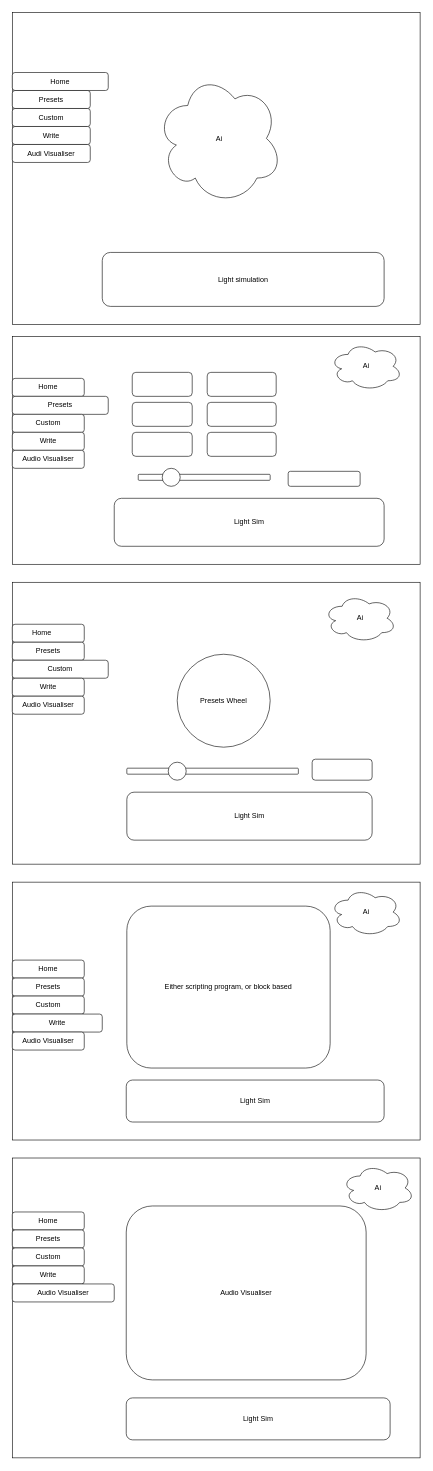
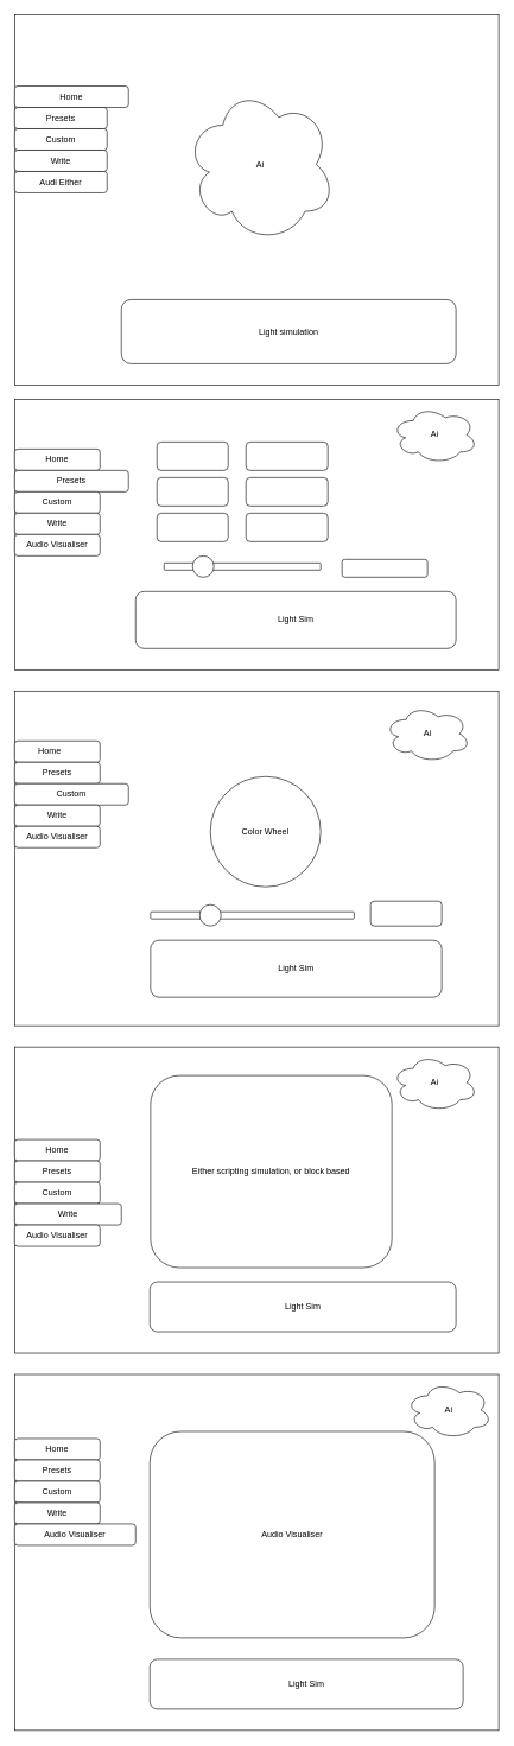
  <mxCell id="0" />
  <mxCell id="1" parent="0" />
  <mxCell id="2" value="" style="rounded=0;whiteSpace=wrap;html=1;" vertex="1" parent="1"><mxGeometry x="20" y="20" width="680" height="520" as="geometry" /></mxCell>
  <mxCell id="3" value="Presets" style="rounded=1;whiteSpace=wrap;html=1;" vertex="1" parent="1"><mxGeometry x="20" y="150" width="130" height="30" as="geometry" /></mxCell>
  <mxCell id="4" value="Write" style="rounded=1;whiteSpace=wrap;html=1;" vertex="1" parent="1"><mxGeometry x="20" y="210" width="130" height="30" as="geometry" /></mxCell>
  <mxCell id="5" value="Custom" style="rounded=1;whiteSpace=wrap;html=1;" vertex="1" parent="1"><mxGeometry x="20" y="180" width="130" height="30" as="geometry" /></mxCell>
  <mxCell id="6" value="Ai" style="ellipse;shape=cloud;whiteSpace=wrap;html=1;" vertex="1" parent="1"><mxGeometry x="260" y="120" width="210" height="220" as="geometry" /></mxCell>
  <mxCell id="7" value="Home" style="rounded=1;whiteSpace=wrap;html=1;" vertex="1" parent="1"><mxGeometry x="20" y="120" width="160" height="30" as="geometry" /></mxCell>
  <mxCell id="8" value="Light simulation" style="rounded=1;whiteSpace=wrap;html=1;" vertex="1" parent="1"><mxGeometry x="170" y="420" width="470" height="90" as="geometry" /></mxCell>
- <mxCell id="9" value="Audi Visualiser" style="rounded=1;whiteSpace=wrap;html=1;" vertex="1" parent="1"><mxGeometry x="20" y="240" width="130" height="30" as="geometry" /></mxCell>
+ <mxCell id="9" value="Audi Either" style="rounded=1;whiteSpace=wrap;html=1;" vertex="1" parent="1"><mxGeometry x="20" y="240" width="130" height="30" as="geometry" /></mxCell>
  <mxCell id="10" value="" style="rounded=0;whiteSpace=wrap;html=1;" vertex="1" parent="1"><mxGeometry x="20" y="560" width="680" height="380" as="geometry" /></mxCell>
  <mxCell id="11" value="Home" style="rounded=1;whiteSpace=wrap;html=1;" vertex="1" parent="1"><mxGeometry x="20" y="630" width="120" height="30" as="geometry" /></mxCell>
  <mxCell id="12" value="Presets" style="rounded=1;whiteSpace=wrap;html=1;" vertex="1" parent="1"><mxGeometry x="20" y="660" width="160" height="30" as="geometry" /></mxCell>
  <mxCell id="13" value="Custom" style="rounded=1;whiteSpace=wrap;html=1;" vertex="1" parent="1"><mxGeometry x="20" y="690" width="120" height="30" as="geometry" /></mxCell>
  <mxCell id="14" value="Light Sim" style="rounded=1;whiteSpace=wrap;html=1;" vertex="1" parent="1"><mxGeometry x="190" y="830" width="450" height="80" as="geometry" /></mxCell>
  <mxCell id="15" value="Ai" style="ellipse;shape=cloud;whiteSpace=wrap;html=1;" vertex="1" parent="1"><mxGeometry x="550" y="570" width="120" height="80" as="geometry" /></mxCell>
  <mxCell id="16" value="" style="rounded=1;whiteSpace=wrap;html=1;" vertex="1" parent="1"><mxGeometry x="220" y="620" width="100" height="40" as="geometry" /></mxCell>
  <mxCell id="17" value="" style="rounded=1;whiteSpace=wrap;html=1;" vertex="1" parent="1"><mxGeometry x="220" y="670" width="100" height="40" as="geometry" /></mxCell>
  <mxCell id="18" value="" style="rounded=1;whiteSpace=wrap;html=1;" vertex="1" parent="1"><mxGeometry x="345" y="620" width="115" height="40" as="geometry" /></mxCell>
  <mxCell id="19" value="" style="rounded=1;whiteSpace=wrap;html=1;" vertex="1" parent="1"><mxGeometry x="345" y="670" width="115" height="40" as="geometry" /></mxCell>
  <mxCell id="20" value="" style="rounded=1;whiteSpace=wrap;html=1;" vertex="1" parent="1"><mxGeometry x="220" y="720" width="100" height="40" as="geometry" /></mxCell>
  <mxCell id="21" value="" style="rounded=1;whiteSpace=wrap;html=1;" vertex="1" parent="1"><mxGeometry x="345" y="720" width="115" height="40" as="geometry" /></mxCell>
  <mxCell id="22" value="" style="rounded=1;whiteSpace=wrap;html=1;" vertex="1" parent="1"><mxGeometry x="230" y="790" width="220" height="10" as="geometry" /></mxCell>
  <mxCell id="23" value="" style="ellipse;whiteSpace=wrap;html=1;aspect=fixed;" vertex="1" parent="1"><mxGeometry x="270" y="780" width="30" height="30" as="geometry" /></mxCell>
  <mxCell id="24" value="" style="rounded=1;whiteSpace=wrap;html=1;" vertex="1" parent="1"><mxGeometry x="480" y="785" width="120" height="25" as="geometry" /></mxCell>
  <mxCell id="25" value="Write" style="rounded=1;whiteSpace=wrap;html=1;" vertex="1" parent="1"><mxGeometry x="20" y="720" width="120" height="30" as="geometry" /></mxCell>
  <mxCell id="26" value="Audio Visualiser" style="rounded=1;whiteSpace=wrap;html=1;" vertex="1" parent="1"><mxGeometry x="20" y="750" width="120" height="30" as="geometry" /></mxCell>
  <mxCell id="27" value="" style="rounded=0;whiteSpace=wrap;html=1;" vertex="1" parent="1"><mxGeometry x="20" y="970" width="680" height="470" as="geometry" /></mxCell>
  <mxCell id="28" value="Home&lt;span style=&quot;white-space: pre;&quot;&gt;&#09;&lt;/span&gt; " style="rounded=1;whiteSpace=wrap;html=1;" vertex="1" parent="1"><mxGeometry x="20" y="1040" width="120" height="30" as="geometry" /></mxCell>
  <mxCell id="29" value="Presets" style="rounded=1;whiteSpace=wrap;html=1;" vertex="1" parent="1"><mxGeometry x="20" y="1070" width="120" height="30" as="geometry" /></mxCell>
  <mxCell id="30" value="Custom" style="rounded=1;whiteSpace=wrap;html=1;" vertex="1" parent="1"><mxGeometry x="20" y="1100" width="160" height="30" as="geometry" /></mxCell>
  <mxCell id="31" value="Write" style="rounded=1;whiteSpace=wrap;html=1;" vertex="1" parent="1"><mxGeometry x="20" y="1130" width="120" height="30" as="geometry" /></mxCell>
  <mxCell id="32" value="Audio Visualiser" style="rounded=1;whiteSpace=wrap;html=1;" vertex="1" parent="1"><mxGeometry x="20" y="1160" width="120" height="30" as="geometry" /></mxCell>
- <mxCell id="33" value="Presets Wheel" style="ellipse;whiteSpace=wrap;html=1;aspect=fixed;" vertex="1" parent="1"><mxGeometry x="295" y="1090" width="155" height="155" as="geometry" /></mxCell>
+ <mxCell id="33" value="Color Wheel" style="ellipse;whiteSpace=wrap;html=1;aspect=fixed;" vertex="1" parent="1"><mxGeometry x="295" y="1090" width="155" height="155" as="geometry" /></mxCell>
  <mxCell id="34" value="Ai" style="ellipse;shape=cloud;whiteSpace=wrap;html=1;" vertex="1" parent="1"><mxGeometry x="540" y="990" width="120" height="80" as="geometry" /></mxCell>
  <mxCell id="35" value="" style="rounded=1;whiteSpace=wrap;html=1;" vertex="1" parent="1"><mxGeometry x="211" y="1280" width="286" height="10" as="geometry" /></mxCell>
  <mxCell id="36" value="" style="ellipse;whiteSpace=wrap;html=1;aspect=fixed;" vertex="1" parent="1"><mxGeometry x="280" y="1270" width="30" height="30" as="geometry" /></mxCell>
  <mxCell id="37" value="" style="rounded=1;whiteSpace=wrap;html=1;" vertex="1" parent="1"><mxGeometry x="520" y="1265" width="100" height="35" as="geometry" /></mxCell>
  <mxCell id="38" value="Light Sim" style="rounded=1;whiteSpace=wrap;html=1;" vertex="1" parent="1"><mxGeometry x="211" y="1320" width="409" height="80" as="geometry" /></mxCell>
  <mxCell id="39" value="" style="rounded=0;whiteSpace=wrap;html=1;" vertex="1" parent="1"><mxGeometry x="20" y="1470" width="680" height="430" as="geometry" /></mxCell>
  <mxCell id="40" value="Home" style="rounded=1;whiteSpace=wrap;html=1;" vertex="1" parent="1"><mxGeometry x="20" y="1600" width="120" height="30" as="geometry" /></mxCell>
  <mxCell id="41" value="Presets" style="rounded=1;whiteSpace=wrap;html=1;" vertex="1" parent="1"><mxGeometry x="20" y="1630" width="120" height="30" as="geometry" /></mxCell>
  <mxCell id="42" value="Custom" style="rounded=1;whiteSpace=wrap;html=1;" vertex="1" parent="1"><mxGeometry x="20" y="1660" width="120" height="30" as="geometry" /></mxCell>
  <mxCell id="43" value="Write" style="rounded=1;whiteSpace=wrap;html=1;" vertex="1" parent="1"><mxGeometry x="20" y="1690" width="150" height="30" as="geometry" /></mxCell>
  <mxCell id="44" value="Audio Visualiser" style="rounded=1;whiteSpace=wrap;html=1;" vertex="1" parent="1"><mxGeometry x="20" y="1720" width="120" height="30" as="geometry" /></mxCell>
  <mxCell id="45" value="Ai" style="ellipse;shape=cloud;whiteSpace=wrap;html=1;" vertex="1" parent="1"><mxGeometry x="550" y="1480" width="120" height="80" as="geometry" /></mxCell>
- <mxCell id="46" value="Either scripting program, or block based" style="rounded=1;whiteSpace=wrap;html=1;" vertex="1" parent="1"><mxGeometry x="211" y="1510" width="339" height="270" as="geometry" /></mxCell>
+ <mxCell id="46" value="Either scripting simulation, or block based" style="rounded=1;whiteSpace=wrap;html=1;" vertex="1" parent="1"><mxGeometry x="211" y="1510" width="339" height="270" as="geometry" /></mxCell>
  <mxCell id="47" value="Light Sim" style="rounded=1;whiteSpace=wrap;html=1;" vertex="1" parent="1"><mxGeometry x="210" y="1800" width="430" height="70" as="geometry" /></mxCell>
  <mxCell id="48" value="" style="rounded=0;whiteSpace=wrap;html=1;" vertex="1" parent="1"><mxGeometry x="20" y="1930" width="680" height="500" as="geometry" /></mxCell>
  <mxCell id="49" value="Home" style="rounded=1;whiteSpace=wrap;html=1;" vertex="1" parent="1"><mxGeometry x="20" y="2020" width="120" height="30" as="geometry" /></mxCell>
  <mxCell id="50" value="Presets" style="rounded=1;whiteSpace=wrap;html=1;" vertex="1" parent="1"><mxGeometry x="20" y="2050" width="120" height="30" as="geometry" /></mxCell>
  <mxCell id="51" value="Custom" style="rounded=1;whiteSpace=wrap;html=1;" vertex="1" parent="1"><mxGeometry x="20" y="2080" width="120" height="30" as="geometry" /></mxCell>
  <mxCell id="52" value="Write" style="rounded=1;whiteSpace=wrap;html=1;" vertex="1" parent="1"><mxGeometry x="20" y="2110" width="120" height="30" as="geometry" /></mxCell>
  <mxCell id="53" value="Audio Visualiser" style="rounded=1;whiteSpace=wrap;html=1;" vertex="1" parent="1"><mxGeometry x="20" y="2140" width="170" height="30" as="geometry" /></mxCell>
  <mxCell id="54" value="Ai" style="ellipse;shape=cloud;whiteSpace=wrap;html=1;" vertex="1" parent="1"><mxGeometry x="570" y="1940" width="120" height="80" as="geometry" /></mxCell>
  <mxCell id="55" value="Audio Visualiser" style="rounded=1;whiteSpace=wrap;html=1;" vertex="1" parent="1"><mxGeometry x="210" y="2010" width="400" height="290" as="geometry" /></mxCell>
  <mxCell id="56" value="Light Sim" style="rounded=1;whiteSpace=wrap;html=1;" vertex="1" parent="1"><mxGeometry x="210" y="2330" width="440" height="70" as="geometry" /></mxCell>
